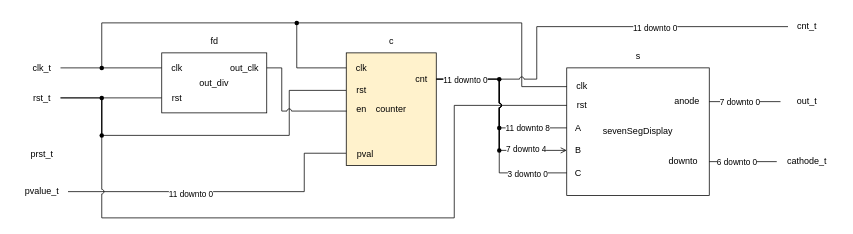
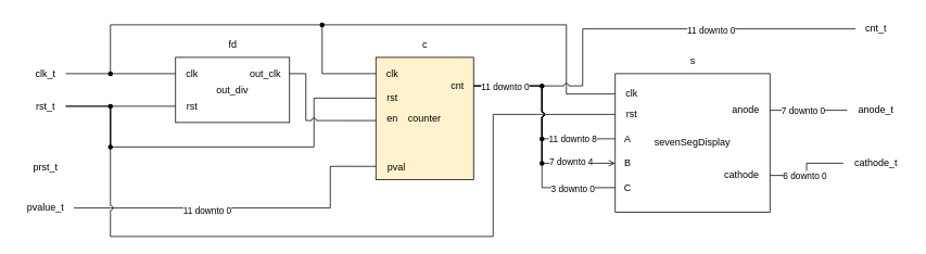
  <mxCell id="0" />
  <mxCell id="1" parent="0" />
  <mxCell id="2" style="edgeStyle=orthogonalEdgeStyle;rounded=0;orthogonalLoop=1;jettySize=auto;html=1;entryX=0;entryY=0.25;entryDx=0;entryDy=0;endArrow=none;endFill=0;" edge="1" parent="1" source="3" target="8"><mxGeometry relative="1" as="geometry" /></mxCell>
  <mxCell id="3" value="clk_t" style="text;html=1;align=center;verticalAlign=middle;resizable=0;points=[];autosize=1;strokeColor=none;fillColor=none;" vertex="1" parent="1"><mxGeometry x="30" y="75" width="50" height="30" as="geometry" /></mxCell>
  <mxCell id="4" style="rounded=0;orthogonalLoop=1;jettySize=auto;html=1;entryX=0;entryY=0.75;entryDx=0;entryDy=0;jumpStyle=gap;endArrow=none;endFill=0;" edge="1" parent="1" source="22" target="8"><mxGeometry relative="1" as="geometry"><Array as="points"><mxPoint x="165" y="130" /></Array></mxGeometry></mxCell>
  <mxCell id="5" style="edgeStyle=orthogonalEdgeStyle;rounded=0;orthogonalLoop=1;jettySize=auto;html=1;jumpStyle=none;shadow=0;strokeColor=default;metaEdit=0;orthogonal=0;snapToPoint=0;fixDash=0;flowAnimation=0;enumerate=0;comic=0;backgroundOutline=0;endArrow=none;endFill=0;" edge="1" parent="1" source="47" target="17"><mxGeometry relative="1" as="geometry"><Array as="points"><mxPoint x="135" y="130" /><mxPoint x="135" y="180" /><mxPoint x="385" y="180" /><mxPoint x="385" y="120" /></Array></mxGeometry></mxCell>
  <mxCell id="6" value="rst_t" style="text;html=1;align=center;verticalAlign=middle;resizable=0;points=[];autosize=1;strokeColor=none;fillColor=none;" vertex="1" parent="1"><mxGeometry x="30" y="115" width="50" height="30" as="geometry" /></mxCell>
  <mxCell id="7" value="" style="group" vertex="1" connectable="0" parent="1"><mxGeometry x="215" y="40" width="140" height="110" as="geometry" /></mxCell>
  <mxCell id="8" value="out_div" style="rounded=0;whiteSpace=wrap;html=1;movable=1;resizable=1;rotatable=1;deletable=1;editable=1;locked=0;connectable=1;" vertex="1" parent="7"><mxGeometry y="30" width="140" height="80" as="geometry" /></mxCell>
  <mxCell id="9" value="fd" style="text;html=1;align=center;verticalAlign=middle;resizable=1;points=[];autosize=1;strokeColor=none;fillColor=none;movable=1;rotatable=1;deletable=1;editable=1;locked=0;connectable=1;" vertex="1" parent="7"><mxGeometry x="55" width="30" height="30" as="geometry" /></mxCell>
  <mxCell id="10" value="clk" style="text;html=1;align=center;verticalAlign=middle;resizable=1;points=[];autosize=1;strokeColor=none;fillColor=none;movable=1;rotatable=1;deletable=1;editable=1;locked=0;connectable=1;" vertex="1" parent="7"><mxGeometry y="35" width="40" height="30" as="geometry" /></mxCell>
  <mxCell id="11" value="rst" style="text;html=1;align=center;verticalAlign=middle;resizable=1;points=[];autosize=1;strokeColor=none;fillColor=none;movable=1;rotatable=1;deletable=1;editable=1;locked=0;connectable=1;" vertex="1" parent="7"><mxGeometry y="75" width="40" height="30" as="geometry" /></mxCell>
  <mxCell id="12" value="out_clk" style="text;html=1;align=center;verticalAlign=middle;resizable=1;points=[];autosize=1;strokeColor=none;fillColor=none;movable=1;rotatable=1;deletable=1;editable=1;locked=0;connectable=1;" vertex="1" parent="7"><mxGeometry x="80" y="35" width="60" height="30" as="geometry" /></mxCell>
  <mxCell id="13" value="" style="group" vertex="1" connectable="0" parent="1"><mxGeometry x="456" y="40" width="125" height="180" as="geometry" /></mxCell>
  <mxCell id="14" value="counter" style="rounded=0;whiteSpace=wrap;html=1;fillColor=#fff2cc;" vertex="1" parent="13"><mxGeometry x="5" y="30" width="120" height="150" as="geometry" /></mxCell>
  <mxCell id="15" value="c" style="text;html=1;align=center;verticalAlign=middle;resizable=0;points=[];autosize=1;strokeColor=none;fillColor=none;" vertex="1" parent="13"><mxGeometry x="50" width="30" height="30" as="geometry" /></mxCell>
  <mxCell id="16" value="clk" style="text;html=1;align=center;verticalAlign=middle;resizable=0;points=[];autosize=1;strokeColor=none;fillColor=none;" vertex="1" parent="13"><mxGeometry x="5" y="35" width="40" height="30" as="geometry" /></mxCell>
  <mxCell id="17" value="rst" style="text;html=1;align=center;verticalAlign=middle;resizable=0;points=[];autosize=1;strokeColor=none;fillColor=none;" vertex="1" parent="13"><mxGeometry x="5" y="65" width="40" height="30" as="geometry" /></mxCell>
  <mxCell id="18" value="en" style="text;html=1;align=center;verticalAlign=middle;resizable=0;points=[];autosize=1;strokeColor=none;fillColor=none;" vertex="1" parent="13"><mxGeometry x="5" y="90" width="40" height="30" as="geometry" /></mxCell>
  <mxCell id="19" value="pval" style="text;html=1;align=center;verticalAlign=middle;resizable=0;points=[];autosize=1;strokeColor=none;fillColor=none;" vertex="1" parent="13"><mxGeometry x="5" y="150" width="50" height="30" as="geometry" /></mxCell>
  <mxCell id="20" value="cnt" style="text;html=1;align=center;verticalAlign=middle;resizable=0;points=[];autosize=1;strokeColor=none;fillColor=none;" vertex="1" parent="13"><mxGeometry x="85" y="50" width="40" height="30" as="geometry" /></mxCell>
  <mxCell id="21" value="" style="rounded=0;orthogonalLoop=1;jettySize=auto;html=1;entryDx=0;entryDy=0;jumpStyle=gap;endArrow=none;endFill=0;" edge="1" parent="1" source="6" target="22"><mxGeometry relative="1" as="geometry"><mxPoint x="80" y="130" as="sourcePoint" /><mxPoint x="215" y="130" as="targetPoint" /><Array as="points" /></mxGeometry></mxCell>
  <mxCell id="22" value="" style="shape=waypoint;sketch=0;size=6;pointerEvents=1;points=[];fillColor=none;resizable=0;rotatable=0;perimeter=centerPerimeter;snapToPoint=1;" vertex="1" parent="1"><mxGeometry x="125" y="120" width="20" height="20" as="geometry" /></mxCell>
  <mxCell id="23" style="edgeStyle=orthogonalEdgeStyle;rounded=0;orthogonalLoop=1;jettySize=auto;html=1;endArrow=none;endFill=0;" edge="1" parent="1" source="24" target="16"><mxGeometry relative="1" as="geometry"><Array as="points"><mxPoint x="135" y="30" /><mxPoint x="395" y="30" /><mxPoint x="395" y="90" /></Array></mxGeometry></mxCell>
  <mxCell id="24" value="" style="shape=waypoint;sketch=0;size=6;pointerEvents=1;points=[];fillColor=none;resizable=0;rotatable=0;perimeter=centerPerimeter;snapToPoint=1;" vertex="1" parent="1"><mxGeometry x="125" y="80" width="20" height="20" as="geometry" /></mxCell>
  <mxCell id="25" style="edgeStyle=orthogonalEdgeStyle;rounded=0;orthogonalLoop=1;jettySize=auto;html=1;entryX=0.01;entryY=0.587;entryDx=0;entryDy=0;entryPerimeter=0;jumpStyle=arc;endArrow=none;endFill=0;" edge="1" parent="1" source="12" target="18"><mxGeometry relative="1" as="geometry"><Array as="points"><mxPoint x="375" y="90" /><mxPoint x="375" y="148" /></Array></mxGeometry></mxCell>
  <mxCell id="26" value="prst_t" style="text;html=1;align=center;verticalAlign=middle;resizable=0;points=[];autosize=1;strokeColor=none;fillColor=none;" vertex="1" parent="1"><mxGeometry x="30" y="190" width="50" height="30" as="geometry" /></mxCell>
  <mxCell id="27" style="edgeStyle=orthogonalEdgeStyle;rounded=0;orthogonalLoop=1;jettySize=auto;html=1;entryX=-0.007;entryY=0.461;entryDx=0;entryDy=0;entryPerimeter=0;endArrow=none;endFill=0;" edge="1" parent="1" source="29" target="19"><mxGeometry relative="1" as="geometry"><Array as="points"><mxPoint x="405" y="255" /><mxPoint x="405" y="204" /></Array></mxGeometry></mxCell>
  <mxCell id="28" value="11 downto 0" style="edgeLabel;html=1;align=center;verticalAlign=middle;resizable=0;points=[];" vertex="1" connectable="0" parent="27"><mxGeometry x="-0.225" y="-3" relative="1" as="geometry"><mxPoint as="offset" /></mxGeometry></mxCell>
  <mxCell id="29" value="pvalue_t" style="text;html=1;align=center;verticalAlign=middle;resizable=0;points=[];autosize=1;strokeColor=none;fillColor=none;" vertex="1" parent="1"><mxGeometry x="20" y="240" width="70" height="30" as="geometry" /></mxCell>
  <mxCell id="30" value="cnt_t" style="text;html=1;align=center;verticalAlign=middle;resizable=0;points=[];autosize=1;strokeColor=none;fillColor=none;" vertex="1" parent="1"><mxGeometry x="1050" y="20" width="50" height="30" as="geometry" /></mxCell>
- <mxCell id="31" value="out_t" style="text;html=1;align=center;verticalAlign=middle;resizable=0;points=[];autosize=1;strokeColor=none;fillColor=none;" vertex="1" parent="1"><mxGeometry x="1040" y="120" width="70" height="30" as="geometry" /></mxCell>
- <mxCell id="32" value="cathode_t" style="text;html=1;align=center;verticalAlign=middle;resizable=0;points=[];autosize=1;strokeColor=none;fillColor=none;" vertex="1" parent="1"><mxGeometry x="1035" y="200" width="80" height="30" as="geometry" /></mxCell>
+ <mxCell id="31" value="anode_t" style="text;html=1;align=center;verticalAlign=middle;resizable=0;points=[];autosize=1;strokeColor=none;fillColor=none;" vertex="1" parent="1"><mxGeometry x="1040" y="120" width="70" height="30" as="geometry" /></mxCell>
+ <mxCell id="32" value="cathode_t" style="text;html=1;align=center;verticalAlign=middle;resizable=0;points=[];autosize=1;strokeColor=none;fillColor=none;" vertex="1" parent="1"><mxGeometry x="1035" y="185" width="80" height="30" as="geometry" /></mxCell>
  <mxCell id="33" value="" style="group" vertex="1" connectable="0" parent="1"><mxGeometry x="755" y="60" width="195" height="200" as="geometry" /></mxCell>
  <mxCell id="34" value="sevenSegDisplay" style="whiteSpace=wrap;html=1;" vertex="1" parent="33"><mxGeometry y="30" width="190" height="170" as="geometry" /></mxCell>
  <mxCell id="35" value="s" style="text;html=1;align=center;verticalAlign=middle;resizable=0;points=[];autosize=1;strokeColor=none;fillColor=none;" vertex="1" parent="33"><mxGeometry x="80" width="30" height="30" as="geometry" /></mxCell>
  <mxCell id="36" value="clk" style="text;html=1;align=center;verticalAlign=middle;resizable=0;points=[];autosize=1;strokeColor=none;fillColor=none;" vertex="1" parent="33"><mxGeometry y="40" width="40" height="30" as="geometry" /></mxCell>
  <mxCell id="37" value="rst" style="text;html=1;align=center;verticalAlign=middle;resizable=0;points=[];autosize=1;strokeColor=none;fillColor=none;" vertex="1" parent="33"><mxGeometry y="65" width="40" height="30" as="geometry" /></mxCell>
  <mxCell id="38" value="A" style="text;html=1;align=center;verticalAlign=middle;resizable=0;points=[];autosize=1;strokeColor=none;fillColor=none;" vertex="1" parent="33"><mxGeometry y="95" width="30" height="30" as="geometry" /></mxCell>
  <mxCell id="39" value="B" style="text;html=1;align=center;verticalAlign=middle;resizable=0;points=[];autosize=1;strokeColor=none;fillColor=none;" vertex="1" parent="33"><mxGeometry y="125" width="30" height="30" as="geometry" /></mxCell>
  <mxCell id="40" value="C" style="text;html=1;align=center;verticalAlign=middle;resizable=0;points=[];autosize=1;strokeColor=none;fillColor=none;" vertex="1" parent="33"><mxGeometry y="155" width="30" height="30" as="geometry" /></mxCell>
  <mxCell id="41" value="anode" style="text;html=1;align=center;verticalAlign=middle;resizable=0;points=[];autosize=1;strokeColor=none;fillColor=none;" vertex="1" parent="33"><mxGeometry x="130" y="60" width="60" height="30" as="geometry" /></mxCell>
- <mxCell id="42" value="downto" style="text;html=1;align=center;verticalAlign=middle;resizable=0;points=[];autosize=1;strokeColor=none;fillColor=none;" vertex="1" parent="33"><mxGeometry x="120" y="140" width="70" height="30" as="geometry" /></mxCell>
+ <mxCell id="42" value="cathode" style="text;html=1;align=center;verticalAlign=middle;resizable=0;points=[];autosize=1;strokeColor=none;fillColor=none;" vertex="1" parent="33"><mxGeometry x="120" y="140" width="70" height="30" as="geometry" /></mxCell>
  <mxCell id="43" style="edgeStyle=orthogonalEdgeStyle;rounded=0;orthogonalLoop=1;jettySize=auto;html=1;endArrow=none;endFill=0;" edge="1" parent="1" source="44" target="36"><mxGeometry relative="1" as="geometry"><Array as="points"><mxPoint x="695" y="30" /><mxPoint x="695" y="115" /></Array></mxGeometry></mxCell>
  <mxCell id="44" value="" style="shape=waypoint;sketch=0;size=6;pointerEvents=1;points=[];fillColor=none;resizable=0;rotatable=0;perimeter=centerPerimeter;snapToPoint=1;" vertex="1" parent="1"><mxGeometry x="385" y="20" width="20" height="20" as="geometry" /></mxCell>
  <mxCell id="45" value="" style="edgeStyle=orthogonalEdgeStyle;rounded=0;orthogonalLoop=1;jettySize=auto;html=1;jumpStyle=none;shadow=0;strokeColor=default;metaEdit=0;orthogonal=0;snapToPoint=0;fixDash=0;flowAnimation=0;enumerate=0;comic=0;backgroundOutline=0;endArrow=none;endFill=0;" edge="1" parent="1" source="6" target="47"><mxGeometry relative="1" as="geometry"><mxPoint x="80" y="130" as="sourcePoint" /><mxPoint x="475" y="120" as="targetPoint" /><Array as="points" /></mxGeometry></mxCell>
  <mxCell id="46" style="edgeStyle=orthogonalEdgeStyle;rounded=0;orthogonalLoop=1;jettySize=auto;html=1;entryX=0;entryY=0.5;entryDx=0;entryDy=0;entryPerimeter=0;jumpStyle=arc;endArrow=none;endFill=0;" edge="1" parent="1" source="47" target="37"><mxGeometry relative="1" as="geometry"><Array as="points"><mxPoint x="135" y="290" /><mxPoint x="605" y="290" /><mxPoint x="605" y="140" /></Array></mxGeometry></mxCell>
  <mxCell id="47" value="" style="shape=waypoint;sketch=0;size=6;pointerEvents=1;points=[];fillColor=none;resizable=0;rotatable=0;perimeter=centerPerimeter;snapToPoint=1;" vertex="1" parent="1"><mxGeometry x="125" y="170" width="20" height="20" as="geometry" /></mxCell>
  <mxCell id="48" style="edgeStyle=orthogonalEdgeStyle;rounded=0;orthogonalLoop=1;jettySize=auto;html=1;jumpStyle=arc;endArrow=none;endFill=0;" edge="1" parent="1" source="20" target="38"><mxGeometry relative="1" as="geometry"><Array as="points"><mxPoint x="665" y="105" /><mxPoint x="665" y="170" /></Array></mxGeometry></mxCell>
  <mxCell id="49" value="11 downto 8" style="edgeLabel;html=1;align=center;verticalAlign=middle;resizable=0;points=[];" vertex="1" connectable="0" parent="48"><mxGeometry x="0.535" y="2" relative="1" as="geometry"><mxPoint x="3" y="2" as="offset" /></mxGeometry></mxCell>
  <mxCell id="50" style="edgeStyle=orthogonalEdgeStyle;rounded=0;orthogonalLoop=1;jettySize=auto;html=1;jumpStyle=arc;endArrow=open;endFill=0;" edge="1" parent="1" source="20" target="39"><mxGeometry relative="1" as="geometry"><Array as="points"><mxPoint x="665" y="105" /><mxPoint x="665" y="200" /></Array></mxGeometry></mxCell>
  <mxCell id="51" value="7 downto 4" style="edgeLabel;html=1;align=center;verticalAlign=middle;resizable=0;points=[];" vertex="1" connectable="0" parent="50"><mxGeometry x="0.588" y="2" relative="1" as="geometry"><mxPoint as="offset" /></mxGeometry></mxCell>
  <mxCell id="52" style="edgeStyle=orthogonalEdgeStyle;rounded=0;orthogonalLoop=1;jettySize=auto;html=1;jumpStyle=arc;endArrow=none;endFill=0;" edge="1" parent="1" source="58" target="40"><mxGeometry relative="1" as="geometry"><Array as="points"><mxPoint x="665" y="105" /><mxPoint x="665" y="230" /></Array></mxGeometry></mxCell>
  <mxCell id="53" value="3 downto 0" style="edgeLabel;html=1;align=center;verticalAlign=middle;resizable=0;points=[];" vertex="1" connectable="0" parent="52"><mxGeometry x="0.66" y="-1" relative="1" as="geometry"><mxPoint as="offset" /></mxGeometry></mxCell>
  <mxCell id="54" value="" style="edgeStyle=orthogonalEdgeStyle;rounded=0;orthogonalLoop=1;jettySize=auto;html=1;jumpStyle=arc;endArrow=none;endFill=0;" edge="1" parent="1" source="20" target="56"><mxGeometry relative="1" as="geometry"><mxPoint x="595" y="105" as="sourcePoint" /><mxPoint x="740" y="230" as="targetPoint" /><Array as="points" /></mxGeometry></mxCell>
  <mxCell id="55" value="11 downto 0" style="edgeLabel;html=1;align=center;verticalAlign=middle;resizable=0;points=[];" vertex="1" connectable="0" parent="54"><mxGeometry x="-0.616" y="2" relative="1" as="geometry"><mxPoint x="9" y="2" as="offset" /></mxGeometry></mxCell>
  <mxCell id="56" value="" style="shape=waypoint;sketch=0;size=6;pointerEvents=1;points=[];fillColor=none;resizable=0;rotatable=0;perimeter=centerPerimeter;snapToPoint=1;" vertex="1" parent="1"><mxGeometry x="655" y="160" width="20" height="20" as="geometry" /></mxCell>
  <mxCell id="57" value="" style="edgeStyle=orthogonalEdgeStyle;rounded=0;orthogonalLoop=1;jettySize=auto;html=1;endArrow=none;endFill=0;" edge="1" parent="1" source="56" target="58"><mxGeometry relative="1" as="geometry"><mxPoint x="665" y="170" as="sourcePoint" /><mxPoint x="740" y="230" as="targetPoint" /><Array as="points" /></mxGeometry></mxCell>
  <mxCell id="58" value="" style="shape=waypoint;sketch=0;size=6;pointerEvents=1;points=[];fillColor=none;resizable=0;rotatable=0;perimeter=centerPerimeter;snapToPoint=1;" vertex="1" parent="1"><mxGeometry x="655" y="190" width="20" height="20" as="geometry" /></mxCell>
  <mxCell id="59" style="edgeStyle=orthogonalEdgeStyle;rounded=0;orthogonalLoop=1;jettySize=auto;html=1;endArrow=none;endFill=0;" edge="1" parent="1" source="41" target="31"><mxGeometry relative="1" as="geometry" /></mxCell>
  <mxCell id="60" value="7 downto 0" style="edgeLabel;html=1;align=center;verticalAlign=middle;resizable=0;points=[];" vertex="1" connectable="0" parent="59"><mxGeometry x="-0.306" y="2" relative="1" as="geometry"><mxPoint x="7" y="2" as="offset" /></mxGeometry></mxCell>
  <mxCell id="61" style="edgeStyle=orthogonalEdgeStyle;rounded=0;orthogonalLoop=1;jettySize=auto;html=1;endArrow=none;endFill=0;" edge="1" parent="1" source="42" target="32"><mxGeometry relative="1" as="geometry" /></mxCell>
  <mxCell id="62" value="6 downto 0" style="edgeLabel;html=1;align=center;verticalAlign=middle;resizable=0;points=[];" vertex="1" connectable="0" parent="61"><mxGeometry x="-0.278" y="1" relative="1" as="geometry"><mxPoint x="4" y="1" as="offset" /></mxGeometry></mxCell>
  <mxCell id="63" style="edgeStyle=orthogonalEdgeStyle;rounded=0;orthogonalLoop=1;jettySize=auto;html=1;endArrow=none;endFill=0;jumpStyle=arc;" edge="1" parent="1" source="65" target="30"><mxGeometry relative="1" as="geometry"><Array as="points"><mxPoint x="715" y="105" /><mxPoint x="715" y="35" /></Array></mxGeometry></mxCell>
  <mxCell id="64" value="11 downto 0" style="edgeLabel;html=1;align=center;verticalAlign=middle;resizable=0;points=[];" vertex="1" connectable="0" parent="63"><mxGeometry x="0.216" y="-1" relative="1" as="geometry"><mxPoint as="offset" /></mxGeometry></mxCell>
  <mxCell id="65" value="" style="shape=waypoint;sketch=0;size=6;pointerEvents=1;points=[];fillColor=none;resizable=0;rotatable=0;perimeter=centerPerimeter;snapToPoint=1;" vertex="1" parent="1"><mxGeometry x="655" y="95" width="20" height="20" as="geometry" /></mxCell>
